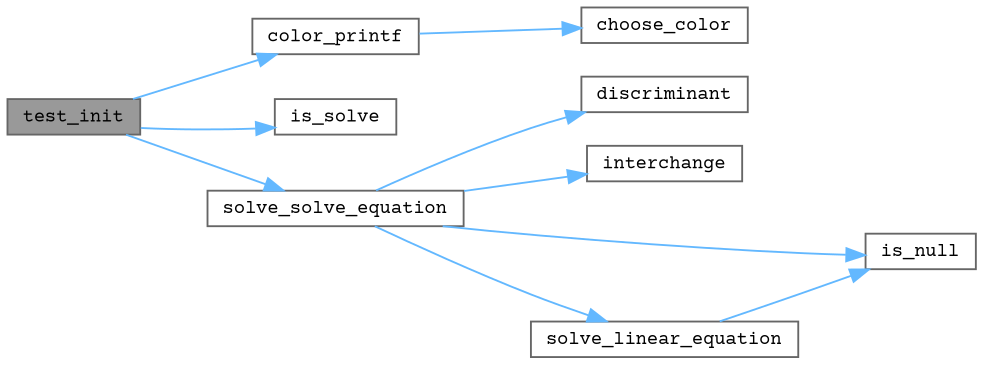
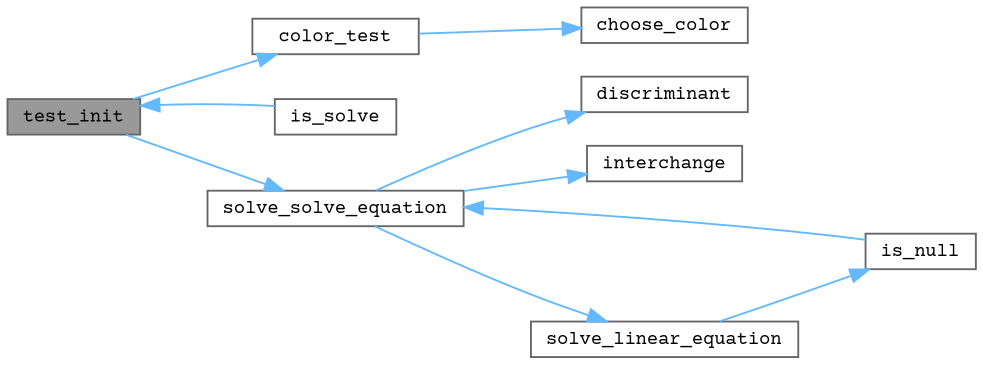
  digraph {
    fontname="Courier Prime"
    rankdir=LR
    node [color=grey40 fillcolor=white fontname="Courier Prime" fontsize=10 shape=box style=filled]
    edge [color=steelblue1 fontname="Courier Prime" fontsize=10 labelfontname=Helvetica labelfontsize=10 style=solid]
    n1 [color=gray40 fillcolor=grey60 fontcolor=black height=0.2 label=test_init width=0.4]
-   n2 [height=0.2 label=color_printf width=0.4]
+   n2 [height=0.2 label=color_test width=0.4]
    n3 [height=0.2 label=is_solve width=0.4]
    n4 [height=0.2 label=solve_solve_equation width=0.4]
    n5 [height=0.2 label=choose_color width=0.4]
    n6 [height=0.2 label=discriminant width=0.4]
    n7 [height=0.2 label=interchange width=0.4]
    n8 [height=0.2 label=is_null width=0.4]
    n9 [height=0.2 label=solve_linear_equation width=0.4]
    n1 -> n2
-   n1 -> n3
+   n3 -> n1
    n1 -> n4
    n2 -> n5
    n4 -> n6
    n4 -> n7
-   n4 -> n8
+   n8 -> n4
    n4 -> n9
    n9 -> n8
  }
